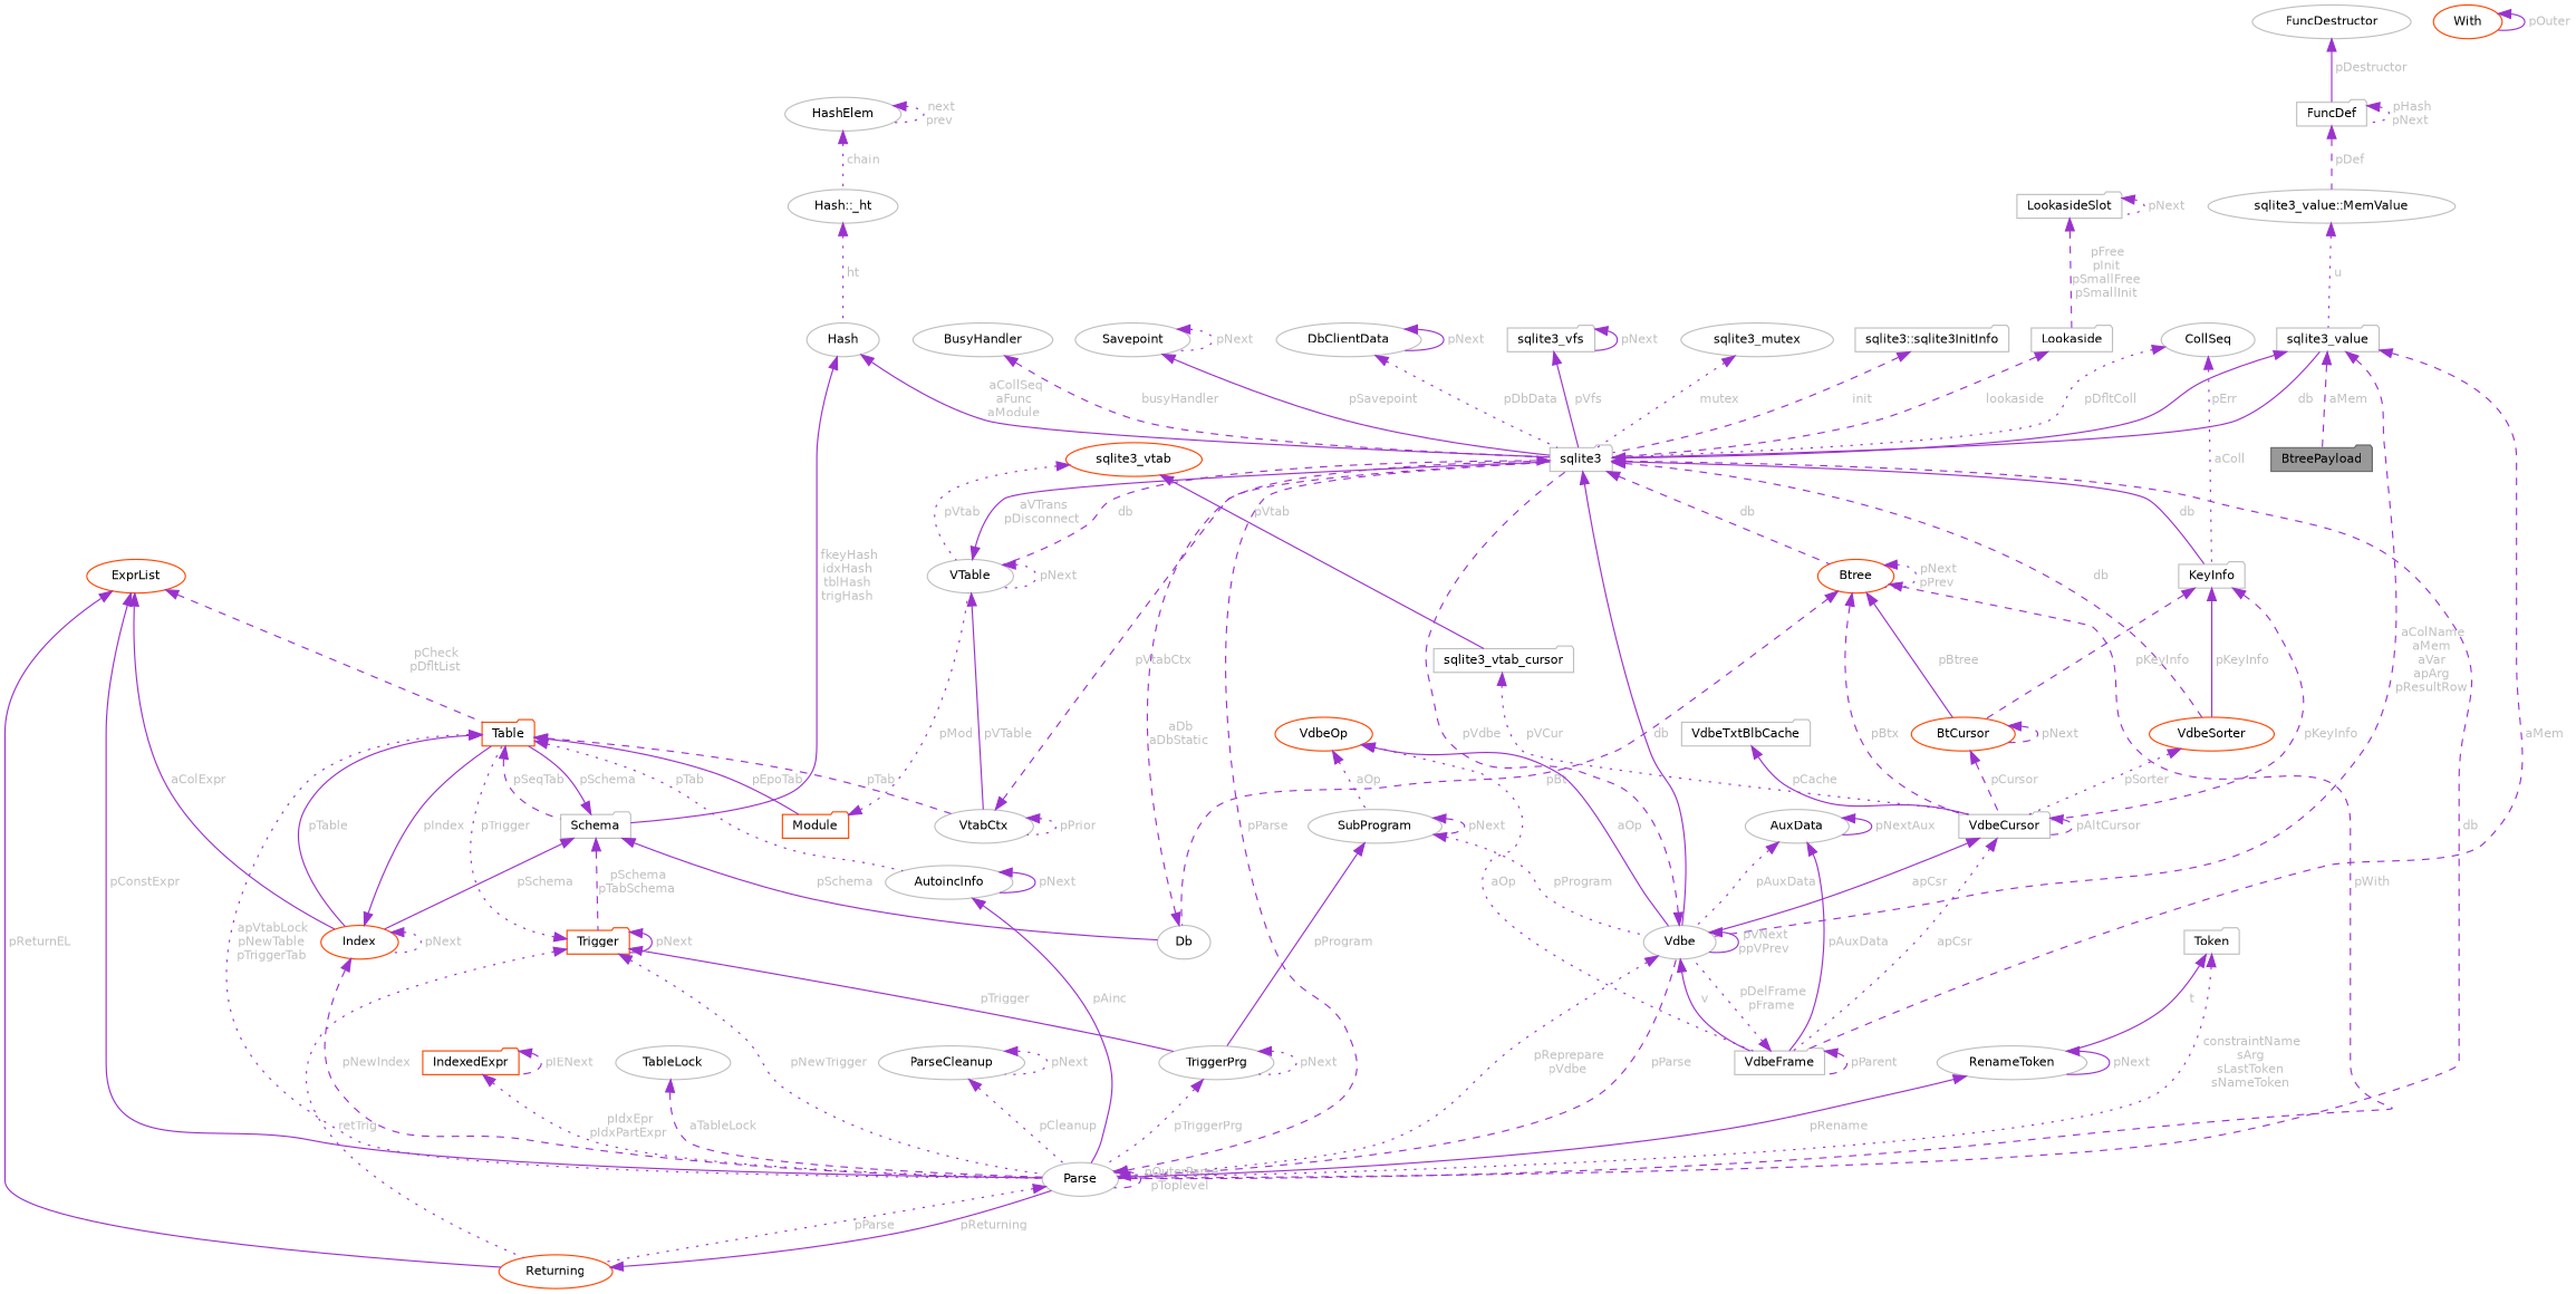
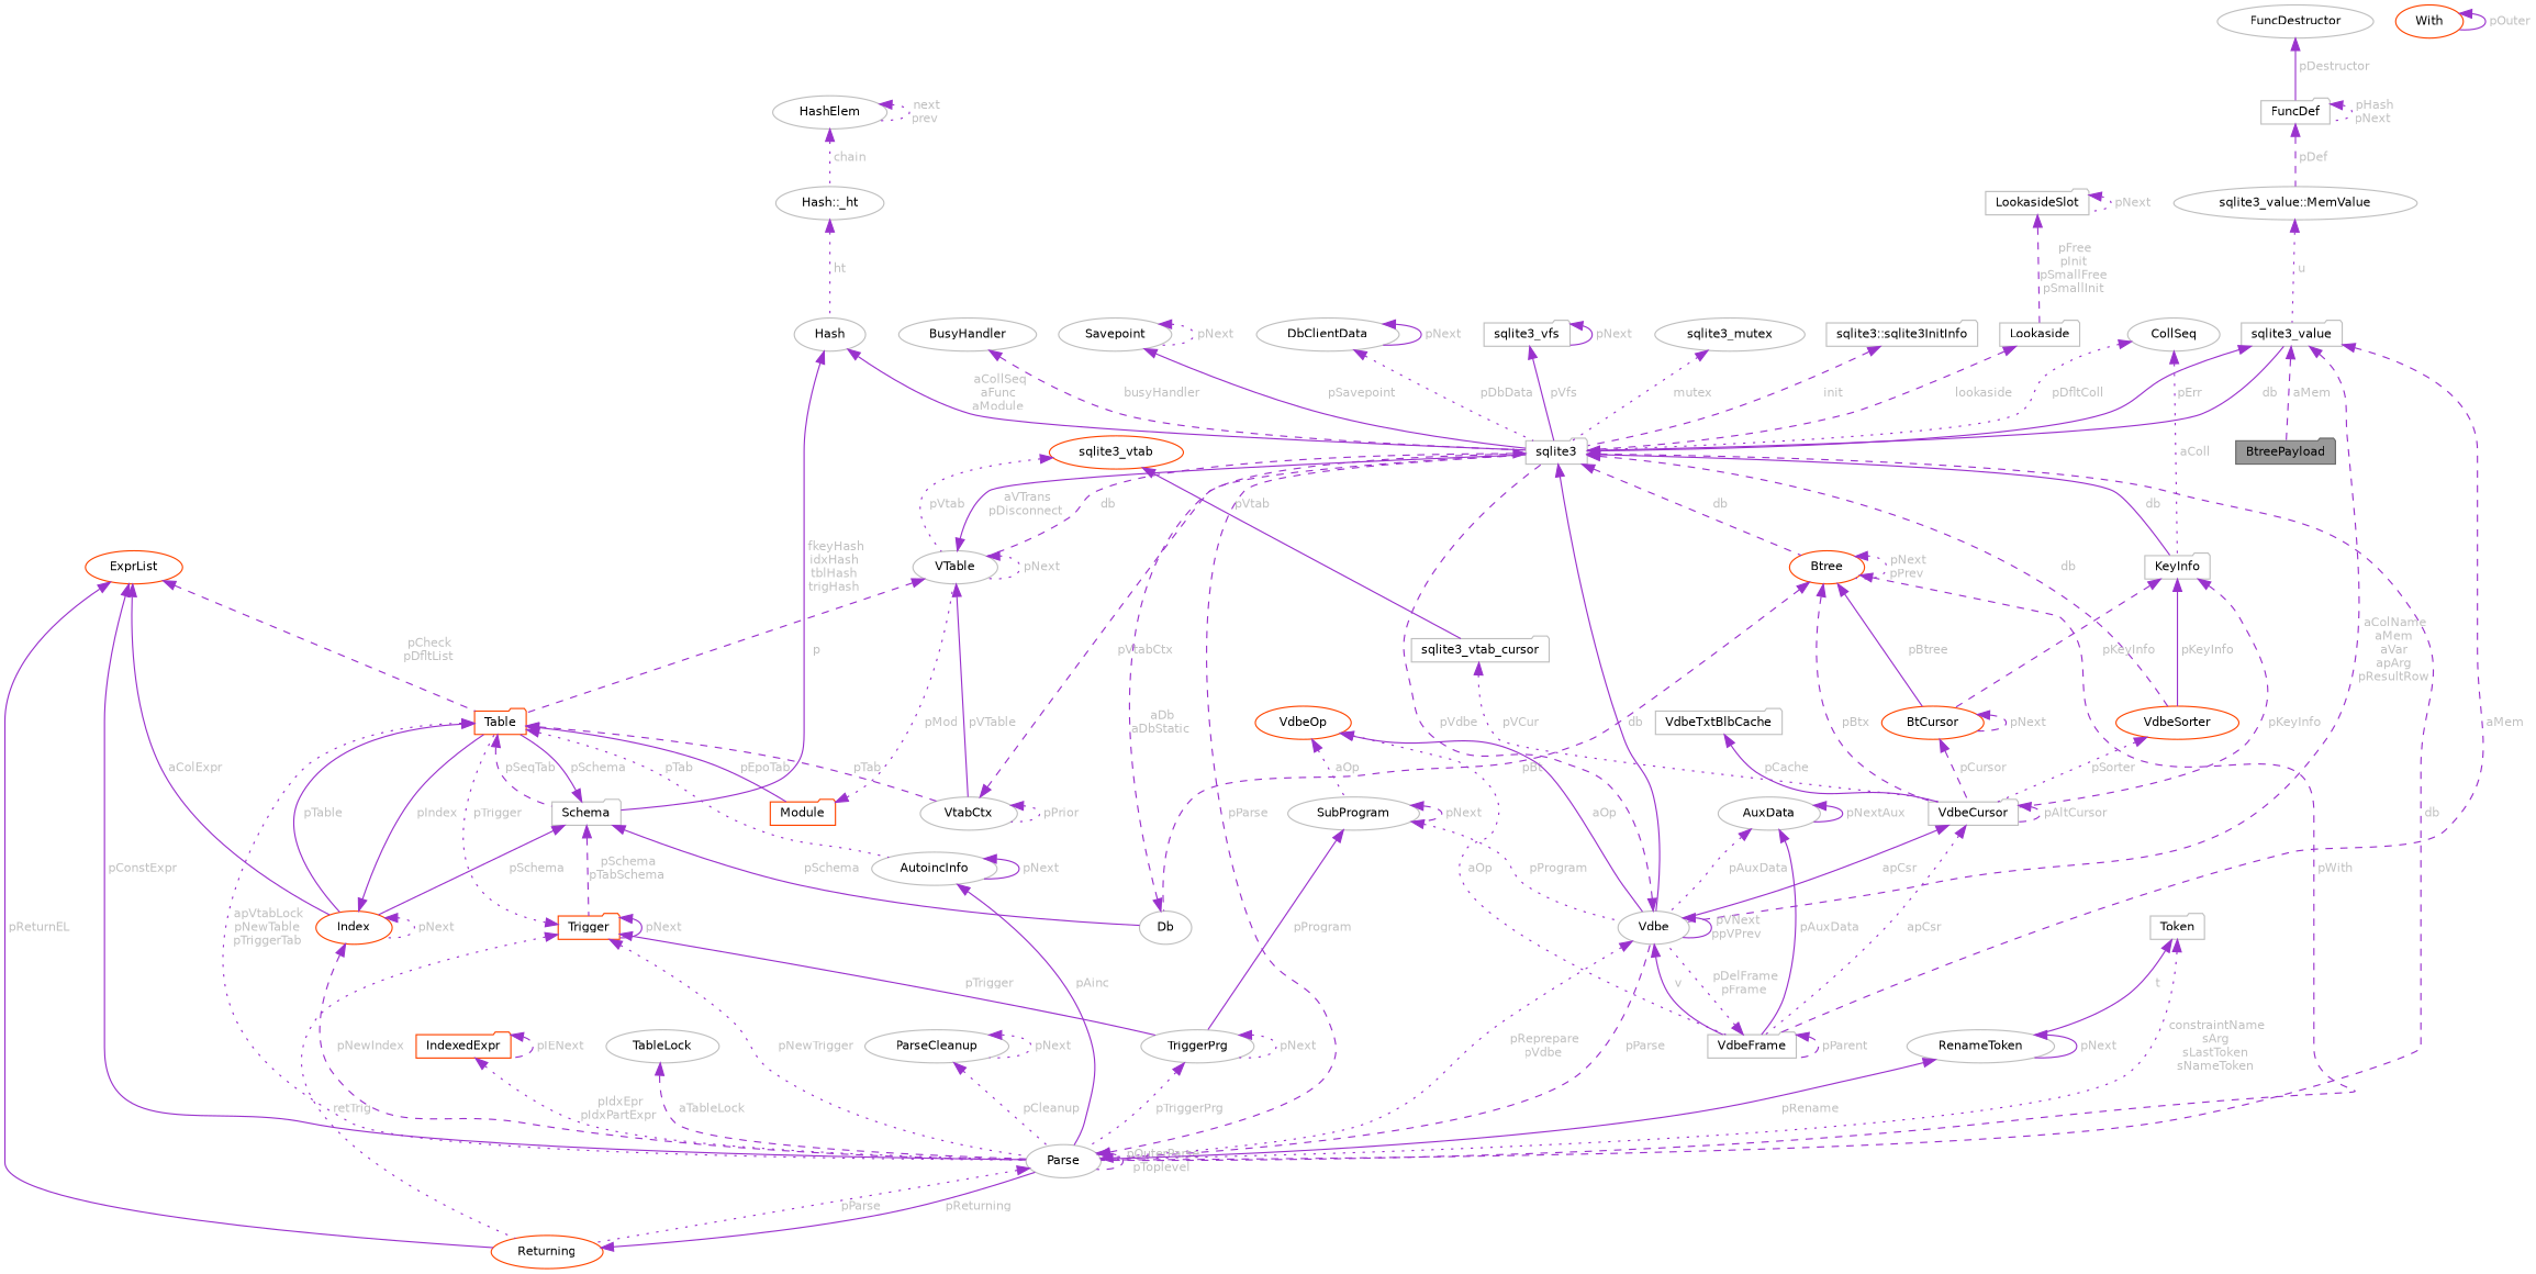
  digraph {
    node [color=grey75 fillcolor=white fontname=Helvetica fontsize=10 shape=ellipse style=filled]
    edge [color=darkorchid3 dir=back fontcolor=grey fontname=Helvetica fontsize=10 labelfontname=Helvetica labelfontsize=10 style=solid]
    n1 [color=gray40 fillcolor=grey60 fontcolor=black height=0.2 label=BtreePayload shape=folder width=0.4]
    n2 [height=0.2 label=sqlite3_value shape=folder width=0.4]
    n3 [height=0.2 label=sqlite3 shape=folder width=0.4]
    n4 [height=0.2 label=Vdbe width=0.4]
    n5 [height=0.2 label=VdbeFrame shape=folder width=0.4]
    n6 [height=0.2 label=Parse width=0.4]
    n7 [height=0.2 label=VTable width=0.4]
    n8 [color=orangered height=0.2 label=Btree width=0.4]
    n9 [height=0.2 label=KeyInfo shape=folder width=0.4]
    n10 [color=orangered height=0.2 label=VdbeSorter width=0.4]
    n11 [height=0.2 label="sqlite3_value::MemValue" width=0.4]
    n12 [height=0.2 label=FuncDef shape=folder width=0.4]
    n13 [height=0.2 label=FuncDestructor width=0.4]
    n14 [color=orangered height=0.2 label=Returning width=0.4]
    n15 [color=orangered height=0.2 label=Table shape=folder width=0.4]
    n16 [height=0.2 label=VtabCtx width=0.4]
    n17 [height=0.2 label=Db width=0.4]
    n18 [height=0.2 label=VdbeCursor shape=folder width=0.4]
    n19 [color=orangered height=0.2 label=BtCursor width=0.4]
    n20 [height=0.2 label=sqlite3_vfs shape=folder width=0.4]
    n21 [color=orangered height=0.2 label=ExprList width=0.4]
    n22 [color=orangered height=0.2 label=Index width=0.4]
    n23 [height=0.2 label=AutoincInfo width=0.4]
    n24 [height=0.2 label=Schema shape=folder width=0.4]
    n25 [color=orangered height=0.2 label=Module shape=folder width=0.4]
    n26 [color=orangered height=0.2 label=IndexedExpr shape=folder width=0.4]
    n27 [height=0.2 label=TableLock width=0.4]
    n28 [color=orangered height=0.2 label=Trigger shape=folder width=0.4]
    n29 [height=0.2 label=TriggerPrg width=0.4]
    n30 [height=0.2 label=Hash width=0.4]
    n31 [height=0.2 label=HashElem width=0.4]
    n32 [height=0.2 label="Hash::_ht" width=0.4]
    n33 [color=orangered height=0.2 label=sqlite3_vtab width=0.4]
    n34 [height=0.2 label=sqlite3_vtab_cursor shape=folder width=0.4]
    n35 [height=0.2 label=SubProgram width=0.4]
    n36 [color=orangered height=0.2 label=VdbeOp width=0.4]
    n37 [height=0.2 label=ParseCleanup width=0.4]
    n38 [height=0.2 label=Token shape=folder width=0.4]
    n39 [height=0.2 label=RenameToken width=0.4]
    n40 [color=orangered height=0.2 label=With width=0.4]
    n41 [height=0.2 label=CollSeq width=0.4]
    n42 [height=0.2 label=VdbeTxtBlbCache shape=folder width=0.4]
    n43 [height=0.2 label=AuxData width=0.4]
    n44 [height=0.2 label=sqlite3_mutex width=0.4]
    n45 [height=0.2 label="sqlite3::sqlite3InitInfo" shape=folder width=0.4]
    n46 [height=0.2 label=Lookaside shape=folder width=0.4]
    n47 [height=0.2 label=LookasideSlot shape=folder width=0.4]
    n48 [height=0.2 label=BusyHandler width=0.4]
    n49 [height=0.2 label=Savepoint width=0.4]
    n50 [height=0.2 label=DbClientData width=0.4]
    n2 -> n1 [label=" aMem" style=dashed]
    n2 -> n3 [label=" pErr"]
    n2 -> n4 [label=" aColName\naMem\naVar\napArg\npResultRow" style=dashed]
    n2 -> n5 [label=" aMem" style=dashed]
    n3 -> n2 [label=" db"]
    n3 -> n4 [label=" db"]
    n3 -> n6 [label=" db" style=dashed]
    n3 -> n7 [label=" db" style=dashed]
    n3 -> n8 [label=" db" style=dashed]
    n3 -> n9 [label=" db"]
    n3 -> n10 [label=" db" style=dashed]
    n4 -> n3 [label=" pVdbe" style=dashed]
    n4 -> n4 [label=" pVNext\nppVPrev"]
    n4 -> n5 [label=" v"]
    n4 -> n6 [label=" pReprepare\npVdbe" style=dotted]
    n5 -> n4 [label=" pDelFrame\npFrame" style=dotted]
    n5 -> n5 [label=" pParent" style=dashed]
    n6 -> n3 [label=" pParse" style=dashed]
    n6 -> n4 [label=" pParse" style=dashed]
    n6 -> n6 [label=" pOuterParse\npToplevel" style=dashed]
    n6 -> n14 [label=" pParse" style=dotted]
    n7 -> n3 [label=" aVTrans\npDisconnect"]
    n7 -> n7 [label=" pNext" style=dotted]
+   n7 -> n15 [label=" p" style=dashed]
    n7 -> n16 [label=" pVTable"]
    n8 -> n6 [label=" pWith" style=dashed]
    n8 -> n8 [label=" pNext\npPrev" style=dotted]
    n8 -> n17 [label=" pBt" style=dashed]
    n8 -> n18 [label=" pBtx" style=dashed]
    n8 -> n19 [label=" pBtree"]
    n9 -> n10 [label=" pKeyInfo"]
    n9 -> n18 [label=" pKeyInfo" style=dashed]
    n9 -> n19 [label=" pKeyInfo" style=dashed]
    n10 -> n18 [label=" pSorter" style=dotted]
    n11 -> n2 [label=" u" style=dotted]
    n12 -> n11 [label=" pDef" style=dashed]
    n12 -> n12 [label=" pHash\npNext" style=dotted]
    n13 -> n12 [label=" pDestructor"]
    n14 -> n6 [label=" pReturning"]
    n15 -> n6 [label=" apVtabLock\npNewTable\npTriggerTab" style=dotted]
    n15 -> n16 [label=" pTab" style=dashed]
    n15 -> n22 [label=" pTable"]
    n15 -> n23 [label=" pTab" style=dotted]
    n15 -> n24 [label=" pSeqTab" style=dashed]
    n15 -> n25 [label=" pEpoTab"]
    n16 -> n3 [label=" pVtabCtx" style=dashed]
    n16 -> n16 [label=" pPrior" style=dotted]
    n17 -> n3 [label=" aDb\naDbStatic" style=dashed]
    n18 -> n4 [label=" apCsr"]
    n18 -> n5 [label=" apCsr" style=dotted]
    n18 -> n18 [label=" pAltCursor" style=dashed]
    n19 -> n18 [label=" pCursor" style=dashed]
    n19 -> n19 [label=" pNext" style=dashed]
    n20 -> n3 [label=" pVfs"]
    n20 -> n20 [label=" pNext"]
    n21 -> n6 [label=" pConstExpr"]
    n21 -> n14 [label=" pReturnEL"]
    n21 -> n15 [label=" pCheck\npDfltList" style=dashed]
    n21 -> n22 [label=" aColExpr"]
    n22 -> n6 [label=" pNewIndex" style=dashed]
    n22 -> n15 [label=" pIndex"]
    n22 -> n22 [label=" pNext" style=dotted]
    n23 -> n6 [label=" pAinc"]
    n23 -> n23 [label=" pNext"]
    n24 -> n15 [label=" pSchema"]
    n24 -> n17 [label=" pSchema"]
    n24 -> n22 [label=" pSchema"]
    n24 -> n28 [label=" pSchema\npTabSchema" style=dashed]
    n25 -> n7 [label=" pMod" style=dotted]
    n26 -> n6 [label=" pIdxEpr\npIdxPartExpr" style=dotted]
    n26 -> n26 [label=" pIENext" style=dashed]
    n27 -> n6 [label=" aTableLock" style=dashed]
    n28 -> n6 [label=" pNewTrigger" style=dotted]
    n28 -> n14 [label=" retTrig" style=dotted]
    n28 -> n15 [label=" pTrigger" style=dotted]
    n28 -> n28 [label=" pNext"]
    n28 -> n29 [label=" pTrigger"]
    n29 -> n6 [label=" pTriggerPrg" style=dotted]
    n29 -> n29 [label=" pNext" style=dotted]
    n30 -> n3 [label=" aCollSeq\naFunc\naModule"]
    n30 -> n24 [label=" fkeyHash\nidxHash\ntblHash\ntrigHash"]
    n31 -> n31 [label=" next\nprev" style=dotted]
    n31 -> n32 [label=" chain" style=dotted]
    n32 -> n30 [label=" ht" style=dotted]
    n33 -> n7 [label=" pVtab" style=dotted]
    n33 -> n34 [label=" pVtab"]
    n34 -> n18 [label=" pVCur" style=dotted]
    n35 -> n4 [label=" pProgram" style=dotted]
    n35 -> n29 [label=" pProgram"]
    n35 -> n35 [label=" pNext" style=dashed]
    n36 -> n4 [label=" aOp"]
    n36 -> n5 [label=" aOp" style=dotted]
    n36 -> n35 [label=" aOp" style=dotted]
    n37 -> n6 [label=" pCleanup" style=dotted]
    n37 -> n37 [label=" pNext" style=dotted]
    n38 -> n6 [label=" constraintName\nsArg\nsLastToken\nsNameToken" style=dotted]
    n38 -> n39 [label=" t"]
    n39 -> n6 [label=" pRename"]
    n39 -> n39 [label=" pNext"]
    n40 -> n40 [label=" pOuter"]
    n41 -> n3 [label=" pDfltColl" style=dotted]
    n41 -> n9 [label=" aColl" style=dotted]
    n42 -> n18 [label=" pCache"]
    n43 -> n4 [label=" pAuxData" style=dotted]
    n43 -> n5 [label=" pAuxData"]
    n43 -> n43 [label=" pNextAux"]
    n44 -> n3 [label=" mutex" style=dotted]
    n45 -> n3 [label=" init" style=dashed]
    n46 -> n3 [label=" lookaside" style=dashed]
    n47 -> n46 [label=" pFree\npInit\npSmallFree\npSmallInit" style=dashed]
    n47 -> n47 [label=" pNext" style=dotted]
    n48 -> n3 [label=" busyHandler" style=dashed]
    n49 -> n3 [label=" pSavepoint"]
    n49 -> n49 [label=" pNext" style=dotted]
    n50 -> n3 [label=" pDbData" style=dotted]
    n50 -> n50 [label=" pNext"]
  }
